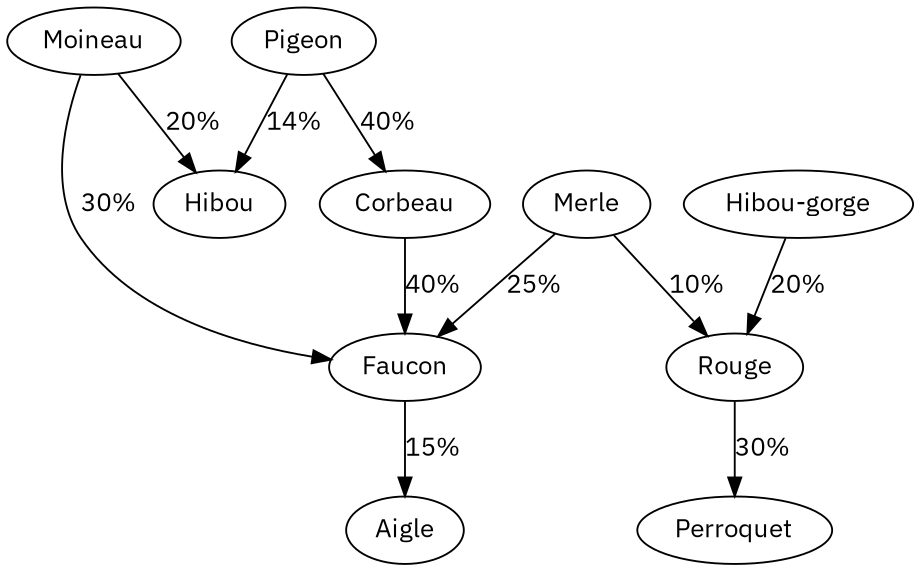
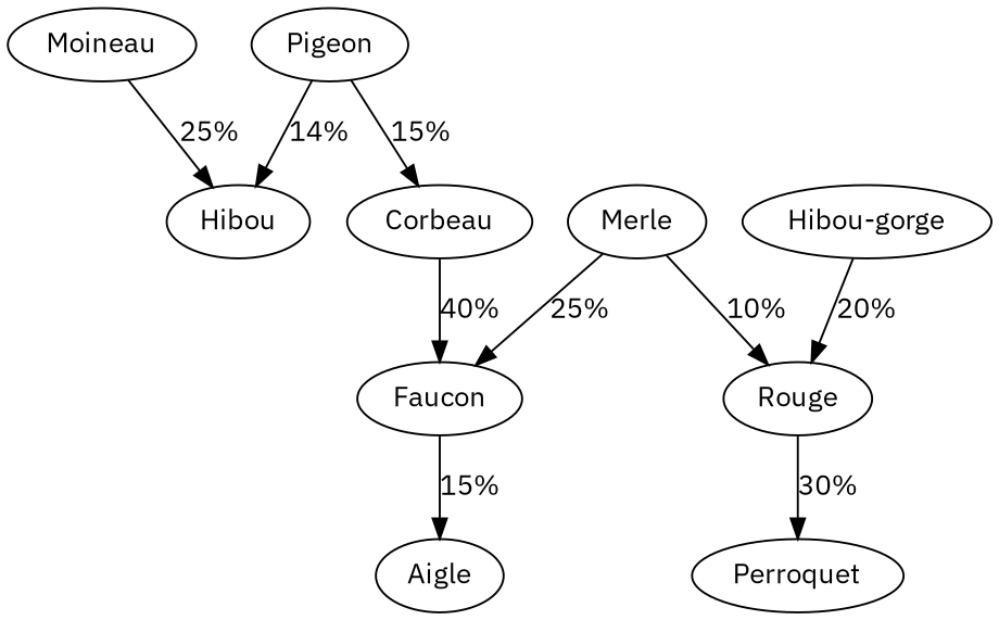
  digraph {
    fontname="IBM Plex Sans"
    node [fontname="IBM Plex Sans"]
    edge [fontname="IBM Plex Sans"]
    Moineau
    Faucon
    Hibou
    Aigle
    Merle
    n6 [label=Rouge]
    Perroquet
    Pigeon
    Corbeau
    n10 [label="Hibou-gorge"]
-   Moineau -> Faucon [label="30%"]
-   Moineau -> Hibou [label="20%"]
+   Moineau -> Hibou [label="25%"]
    Faucon -> Aigle [label="15%"]
    Merle -> Faucon [label="25%"]
    Merle -> n6 [label="10%"]
    n6 -> Perroquet [label="30%"]
    Pigeon -> Hibou [label="14%"]
-   Pigeon -> Corbeau [label="40%"]
+   Pigeon -> Corbeau [label="15%"]
    Corbeau -> Faucon [label="40%"]
    n10 -> n6 [label="20%"]
  }
